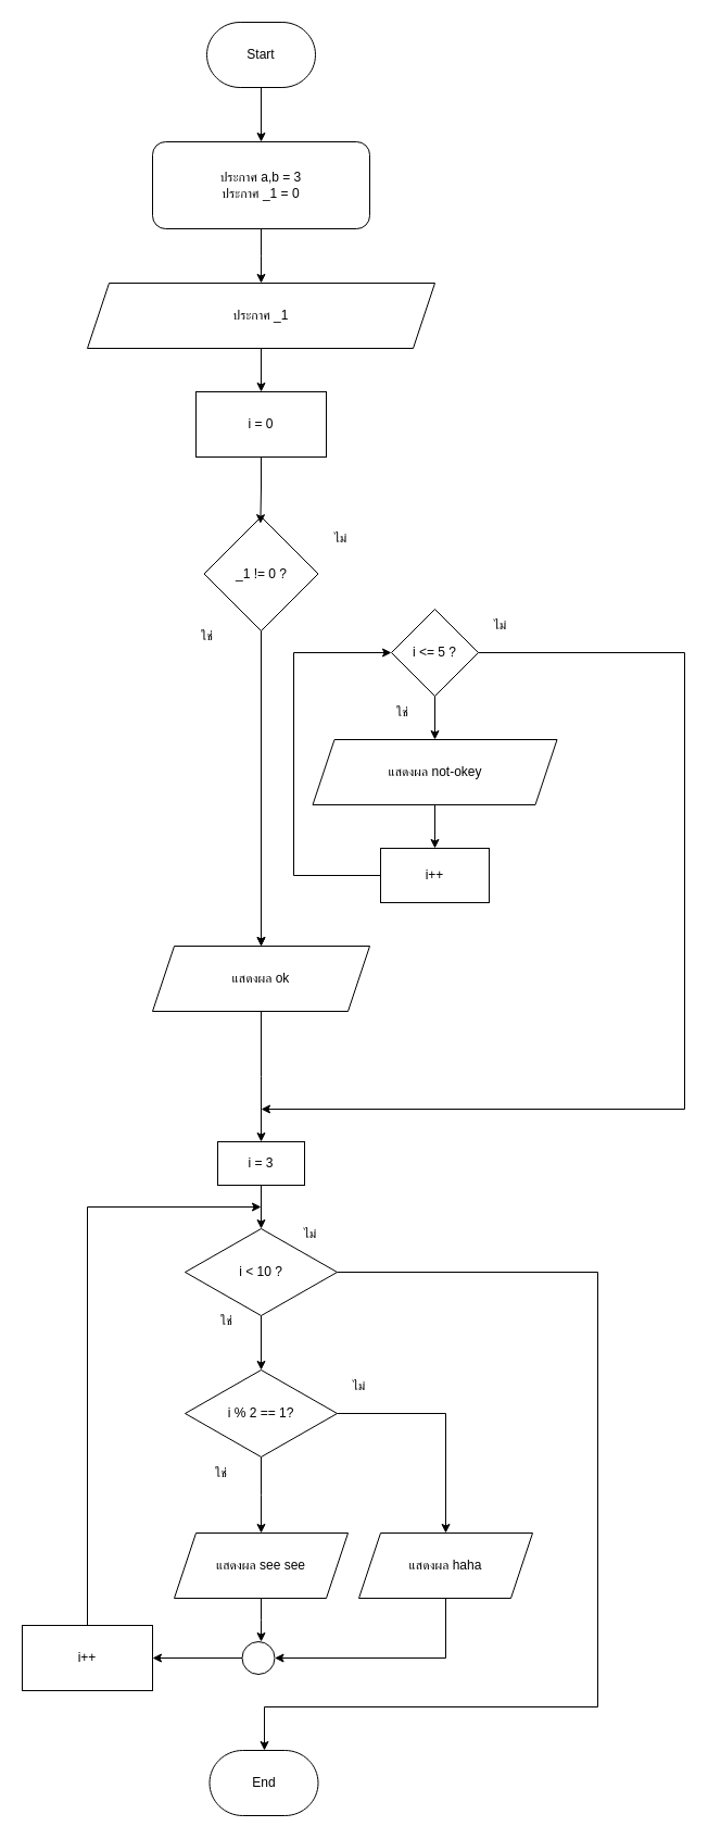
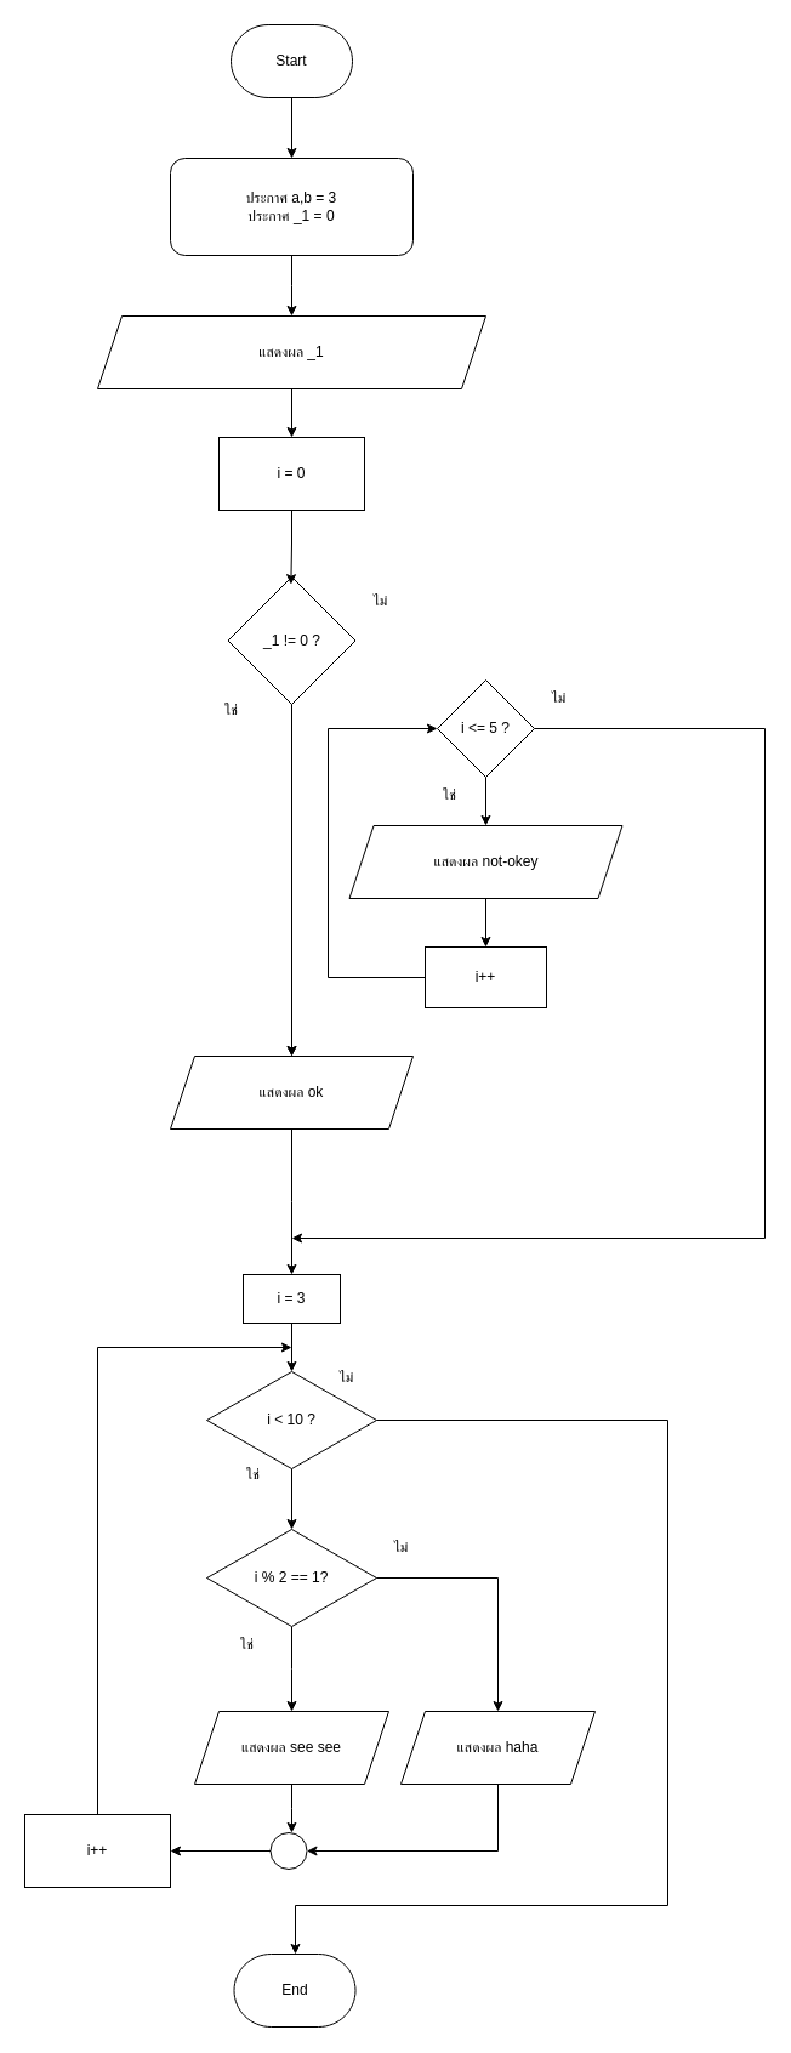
  <mxCell id="0" />
  <mxCell id="1" parent="0" />
  <mxCell id="2" style="edgeStyle=orthogonalEdgeStyle;rounded=0;orthogonalLoop=1;jettySize=auto;html=1;" edge="1" parent="1" source="3"><mxGeometry relative="1" as="geometry"><mxPoint x="240" y="260" as="targetPoint" /></mxGeometry></mxCell>
  <mxCell id="3" value="ประกาศ a,b = 3&lt;div&gt;ประกาศ _1 = 0&lt;/div&gt;" style="whiteSpace=wrap;html=1;rounded=1;" vertex="1" parent="1"><mxGeometry x="140" y="130" width="200" height="80" as="geometry" /></mxCell>
  <mxCell id="4" value="i = 0" style="rounded=0;whiteSpace=wrap;html=1;" vertex="1" parent="1"><mxGeometry x="180" y="360" width="120" height="60" as="geometry" /></mxCell>
  <mxCell id="5" style="edgeStyle=orthogonalEdgeStyle;rounded=0;orthogonalLoop=1;jettySize=auto;html=1;" edge="1" parent="1" source="7" target="15"><mxGeometry relative="1" as="geometry" /></mxCell>
  <mxCell id="6" style="edgeStyle=orthogonalEdgeStyle;rounded=0;orthogonalLoop=1;jettySize=auto;html=1;" edge="1" parent="1" source="7"><mxGeometry relative="1" as="geometry"><mxPoint x="240" y="870" as="targetPoint" /></mxGeometry></mxCell>
  <mxCell id="7" value="_1 != 0 ?" style="rhombus;whiteSpace=wrap;html=1;" vertex="1" parent="1"><mxGeometry x="187.5" y="475" width="105" height="105" as="geometry" /></mxCell>
  <mxCell id="8" value="ใช่" style="text;html=1;align=center;verticalAlign=middle;resizable=0;points=[];autosize=1;strokeColor=none;fillColor=none;" vertex="1" parent="1"><mxGeometry x="170" y="570" width="40" height="30" as="geometry" /></mxCell>
  <mxCell id="9" value="ไม่" style="text;html=1;align=center;verticalAlign=middle;resizable=0;points=[];autosize=1;strokeColor=none;fillColor=none;" vertex="1" parent="1"><mxGeometry x="292.5" y="480" width="40" height="30" as="geometry" /></mxCell>
  <mxCell id="10" style="edgeStyle=orthogonalEdgeStyle;rounded=0;orthogonalLoop=1;jettySize=auto;html=1;entryX=0.494;entryY=0.059;entryDx=0;entryDy=0;entryPerimeter=0;" edge="1" parent="1" source="4" target="7"><mxGeometry relative="1" as="geometry" /></mxCell>
  <mxCell id="11" style="edgeStyle=orthogonalEdgeStyle;rounded=0;orthogonalLoop=1;jettySize=auto;html=1;entryX=0.5;entryY=0;entryDx=0;entryDy=0;" edge="1" parent="1" source="13" target="17"><mxGeometry relative="1" as="geometry" /></mxCell>
  <mxCell id="12" style="edgeStyle=orthogonalEdgeStyle;rounded=0;orthogonalLoop=1;jettySize=auto;html=1;" edge="1" parent="1" source="13"><mxGeometry relative="1" as="geometry"><mxPoint x="240" y="1020" as="targetPoint" /><Array as="points"><mxPoint x="630" y="600" /><mxPoint x="630" y="1020" /></Array></mxGeometry></mxCell>
  <mxCell id="13" value="i &amp;lt;= 5 ?" style="rhombus;whiteSpace=wrap;html=1;" vertex="1" parent="1"><mxGeometry x="360" y="560" width="80" height="80" as="geometry" /></mxCell>
  <mxCell id="14" style="edgeStyle=orthogonalEdgeStyle;rounded=0;orthogonalLoop=1;jettySize=auto;html=1;" edge="1" parent="1" source="15"><mxGeometry relative="1" as="geometry"><mxPoint x="240" y="1050" as="targetPoint" /></mxGeometry></mxCell>
  <mxCell id="15" value="แสดงผล ok" style="shape=parallelogram;perimeter=parallelogramPerimeter;whiteSpace=wrap;html=1;fixedSize=1;" vertex="1" parent="1"><mxGeometry x="140" y="870" width="200" height="60" as="geometry" /></mxCell>
  <mxCell id="16" value="" style="edgeStyle=none;html=1;" edge="1" parent="1" source="17" target="19"><mxGeometry relative="1" as="geometry" /></mxCell>
  <mxCell id="17" value="แสดงผล not-okey" style="shape=parallelogram;perimeter=parallelogramPerimeter;whiteSpace=wrap;html=1;fixedSize=1;" vertex="1" parent="1"><mxGeometry x="287.5" y="680" width="225" height="60" as="geometry" /></mxCell>
  <mxCell id="18" style="edgeStyle=orthogonalEdgeStyle;rounded=0;orthogonalLoop=1;jettySize=auto;html=1;entryX=0;entryY=0.5;entryDx=0;entryDy=0;exitX=0;exitY=0.5;exitDx=0;exitDy=0;" edge="1" parent="1" source="19" target="13"><mxGeometry relative="1" as="geometry"><Array as="points"><mxPoint x="270" y="805" /><mxPoint x="270" y="600" /></Array></mxGeometry></mxCell>
  <mxCell id="19" value="i++" style="rounded=0;whiteSpace=wrap;html=1;" vertex="1" parent="1"><mxGeometry x="350" y="780" width="100" height="50" as="geometry" /></mxCell>
  <mxCell id="20" style="edgeStyle=orthogonalEdgeStyle;rounded=0;orthogonalLoop=1;jettySize=auto;html=1;entryX=0.5;entryY=0;entryDx=0;entryDy=0;" edge="1" parent="1" source="22" target="29"><mxGeometry relative="1" as="geometry" /></mxCell>
  <mxCell id="21" style="edgeStyle=orthogonalEdgeStyle;rounded=0;orthogonalLoop=1;jettySize=auto;html=1;" edge="1" parent="1" source="22" target="46"><mxGeometry relative="1" as="geometry"><mxPoint x="245" y="1680" as="targetPoint" /><Array as="points"><mxPoint x="550" y="1170" /><mxPoint x="550" y="1570" /><mxPoint x="243" y="1570" /></Array></mxGeometry></mxCell>
  <mxCell id="22" value="i &amp;lt; 10 ?" style="rhombus;whiteSpace=wrap;html=1;" vertex="1" parent="1"><mxGeometry x="170" y="1130" width="140" height="80" as="geometry" /></mxCell>
  <mxCell id="23" style="edgeStyle=orthogonalEdgeStyle;rounded=0;orthogonalLoop=1;jettySize=auto;html=1;entryX=0.5;entryY=0;entryDx=0;entryDy=0;" edge="1" parent="1" source="24" target="22"><mxGeometry relative="1" as="geometry" /></mxCell>
  <mxCell id="24" value="i = 3" style="rounded=0;whiteSpace=wrap;html=1;" vertex="1" parent="1"><mxGeometry x="200" y="1050" width="80" height="40" as="geometry" /></mxCell>
  <mxCell id="25" value="ใช่" style="text;html=1;align=center;verticalAlign=middle;resizable=0;points=[];autosize=1;strokeColor=none;fillColor=none;" vertex="1" parent="1"><mxGeometry x="350" y="640" width="40" height="30" as="geometry" /></mxCell>
  <mxCell id="26" value="ไม่" style="text;html=1;align=center;verticalAlign=middle;resizable=0;points=[];autosize=1;strokeColor=none;fillColor=none;" vertex="1" parent="1"><mxGeometry x="440" y="560" width="40" height="30" as="geometry" /></mxCell>
  <mxCell id="27" style="edgeStyle=orthogonalEdgeStyle;rounded=0;orthogonalLoop=1;jettySize=auto;html=1;" edge="1" parent="1" source="29"><mxGeometry relative="1" as="geometry"><mxPoint x="240" y="1410" as="targetPoint" /></mxGeometry></mxCell>
  <mxCell id="28" style="edgeStyle=orthogonalEdgeStyle;rounded=0;orthogonalLoop=1;jettySize=auto;html=1;entryX=0.5;entryY=0;entryDx=0;entryDy=0;" edge="1" parent="1" source="29" target="37"><mxGeometry relative="1" as="geometry"><mxPoint x="1160" y="1230" as="targetPoint" /></mxGeometry></mxCell>
  <mxCell id="29" value="i % 2 == 1?" style="rhombus;whiteSpace=wrap;html=1;" vertex="1" parent="1"><mxGeometry x="170" y="1260" width="140" height="80" as="geometry" /></mxCell>
  <mxCell id="30" style="edgeStyle=orthogonalEdgeStyle;rounded=0;orthogonalLoop=1;jettySize=auto;html=1;" edge="1" parent="1" source="31"><mxGeometry relative="1" as="geometry"><mxPoint x="240" y="1510" as="targetPoint" /></mxGeometry></mxCell>
  <mxCell id="31" value="แสดงผล see see" style="shape=parallelogram;perimeter=parallelogramPerimeter;whiteSpace=wrap;html=1;fixedSize=1;" vertex="1" parent="1"><mxGeometry x="160" y="1410" width="160" height="60" as="geometry" /></mxCell>
  <mxCell id="32" value="ใช่" style="text;html=1;align=center;verticalAlign=middle;resizable=0;points=[];autosize=1;strokeColor=none;fillColor=none;" vertex="1" parent="1"><mxGeometry x="187.5" y="1200" width="40" height="30" as="geometry" /></mxCell>
  <mxCell id="33" value="ไม่" style="text;html=1;align=center;verticalAlign=middle;resizable=0;points=[];autosize=1;strokeColor=none;fillColor=none;" vertex="1" parent="1"><mxGeometry x="265" y="1120" width="40" height="30" as="geometry" /></mxCell>
  <mxCell id="34" value="ใช่" style="text;html=1;align=center;verticalAlign=middle;resizable=0;points=[];autosize=1;strokeColor=none;fillColor=none;" vertex="1" parent="1"><mxGeometry x="182.5" y="1340" width="40" height="30" as="geometry" /></mxCell>
  <mxCell id="35" value="ไม่" style="text;html=1;align=center;verticalAlign=middle;resizable=0;points=[];autosize=1;strokeColor=none;fillColor=none;" vertex="1" parent="1"><mxGeometry x="310" y="1260" width="40" height="30" as="geometry" /></mxCell>
  <mxCell id="36" style="edgeStyle=orthogonalEdgeStyle;rounded=0;orthogonalLoop=1;jettySize=auto;html=1;entryX=1;entryY=0.5;entryDx=0;entryDy=0;" edge="1" parent="1" source="37" target="41"><mxGeometry relative="1" as="geometry"><Array as="points"><mxPoint x="410" y="1525" /></Array></mxGeometry></mxCell>
  <mxCell id="37" value="แสดงผล haha" style="shape=parallelogram;perimeter=parallelogramPerimeter;whiteSpace=wrap;html=1;fixedSize=1;" vertex="1" parent="1"><mxGeometry x="330" y="1410" width="160" height="60" as="geometry" /></mxCell>
  <mxCell id="38" style="edgeStyle=orthogonalEdgeStyle;rounded=0;orthogonalLoop=1;jettySize=auto;html=1;" edge="1" parent="1" source="39"><mxGeometry relative="1" as="geometry"><mxPoint x="240" y="1110" as="targetPoint" /><Array as="points"><mxPoint x="80" y="1110" /></Array></mxGeometry></mxCell>
  <mxCell id="39" value="i++" style="rounded=0;whiteSpace=wrap;html=1;" vertex="1" parent="1"><mxGeometry x="20" y="1495" width="120" height="60" as="geometry" /></mxCell>
  <mxCell id="40" style="edgeStyle=orthogonalEdgeStyle;rounded=0;orthogonalLoop=1;jettySize=auto;html=1;entryX=1;entryY=0.5;entryDx=0;entryDy=0;" edge="1" parent="1" source="41" target="39"><mxGeometry relative="1" as="geometry" /></mxCell>
  <mxCell id="41" value="" style="ellipse;whiteSpace=wrap;html=1;aspect=fixed;" vertex="1" parent="1"><mxGeometry x="222.5" y="1510" width="30" height="30" as="geometry" /></mxCell>
  <mxCell id="42" value="" style="edgeStyle=none;html=1;" edge="1" parent="1" source="43" target="4"><mxGeometry relative="1" as="geometry" /></mxCell>
- <mxCell id="43" value="ประกาศ _1" style="shape=parallelogram;perimeter=parallelogramPerimeter;whiteSpace=wrap;html=1;fixedSize=1;" vertex="1" parent="1"><mxGeometry x="80" y="260" width="320" height="60" as="geometry" /></mxCell>
+ <mxCell id="43" value="แสดงผล _1" style="shape=parallelogram;perimeter=parallelogramPerimeter;whiteSpace=wrap;html=1;fixedSize=1;" vertex="1" parent="1"><mxGeometry x="80" y="260" width="320" height="60" as="geometry" /></mxCell>
  <mxCell id="44" value="" style="edgeStyle=none;html=1;" edge="1" parent="1" source="45" target="3"><mxGeometry relative="1" as="geometry" /></mxCell>
  <mxCell id="45" value="Start" style="strokeWidth=1;html=1;shape=mxgraph.flowchart.terminator;whiteSpace=wrap;" vertex="1" parent="1"><mxGeometry x="190" y="20" width="100" height="60" as="geometry" /></mxCell>
  <mxCell id="46" value="End" style="strokeWidth=1;html=1;shape=mxgraph.flowchart.terminator;whiteSpace=wrap;" vertex="1" parent="1"><mxGeometry x="192.5" y="1610" width="100" height="60" as="geometry" /></mxCell>
